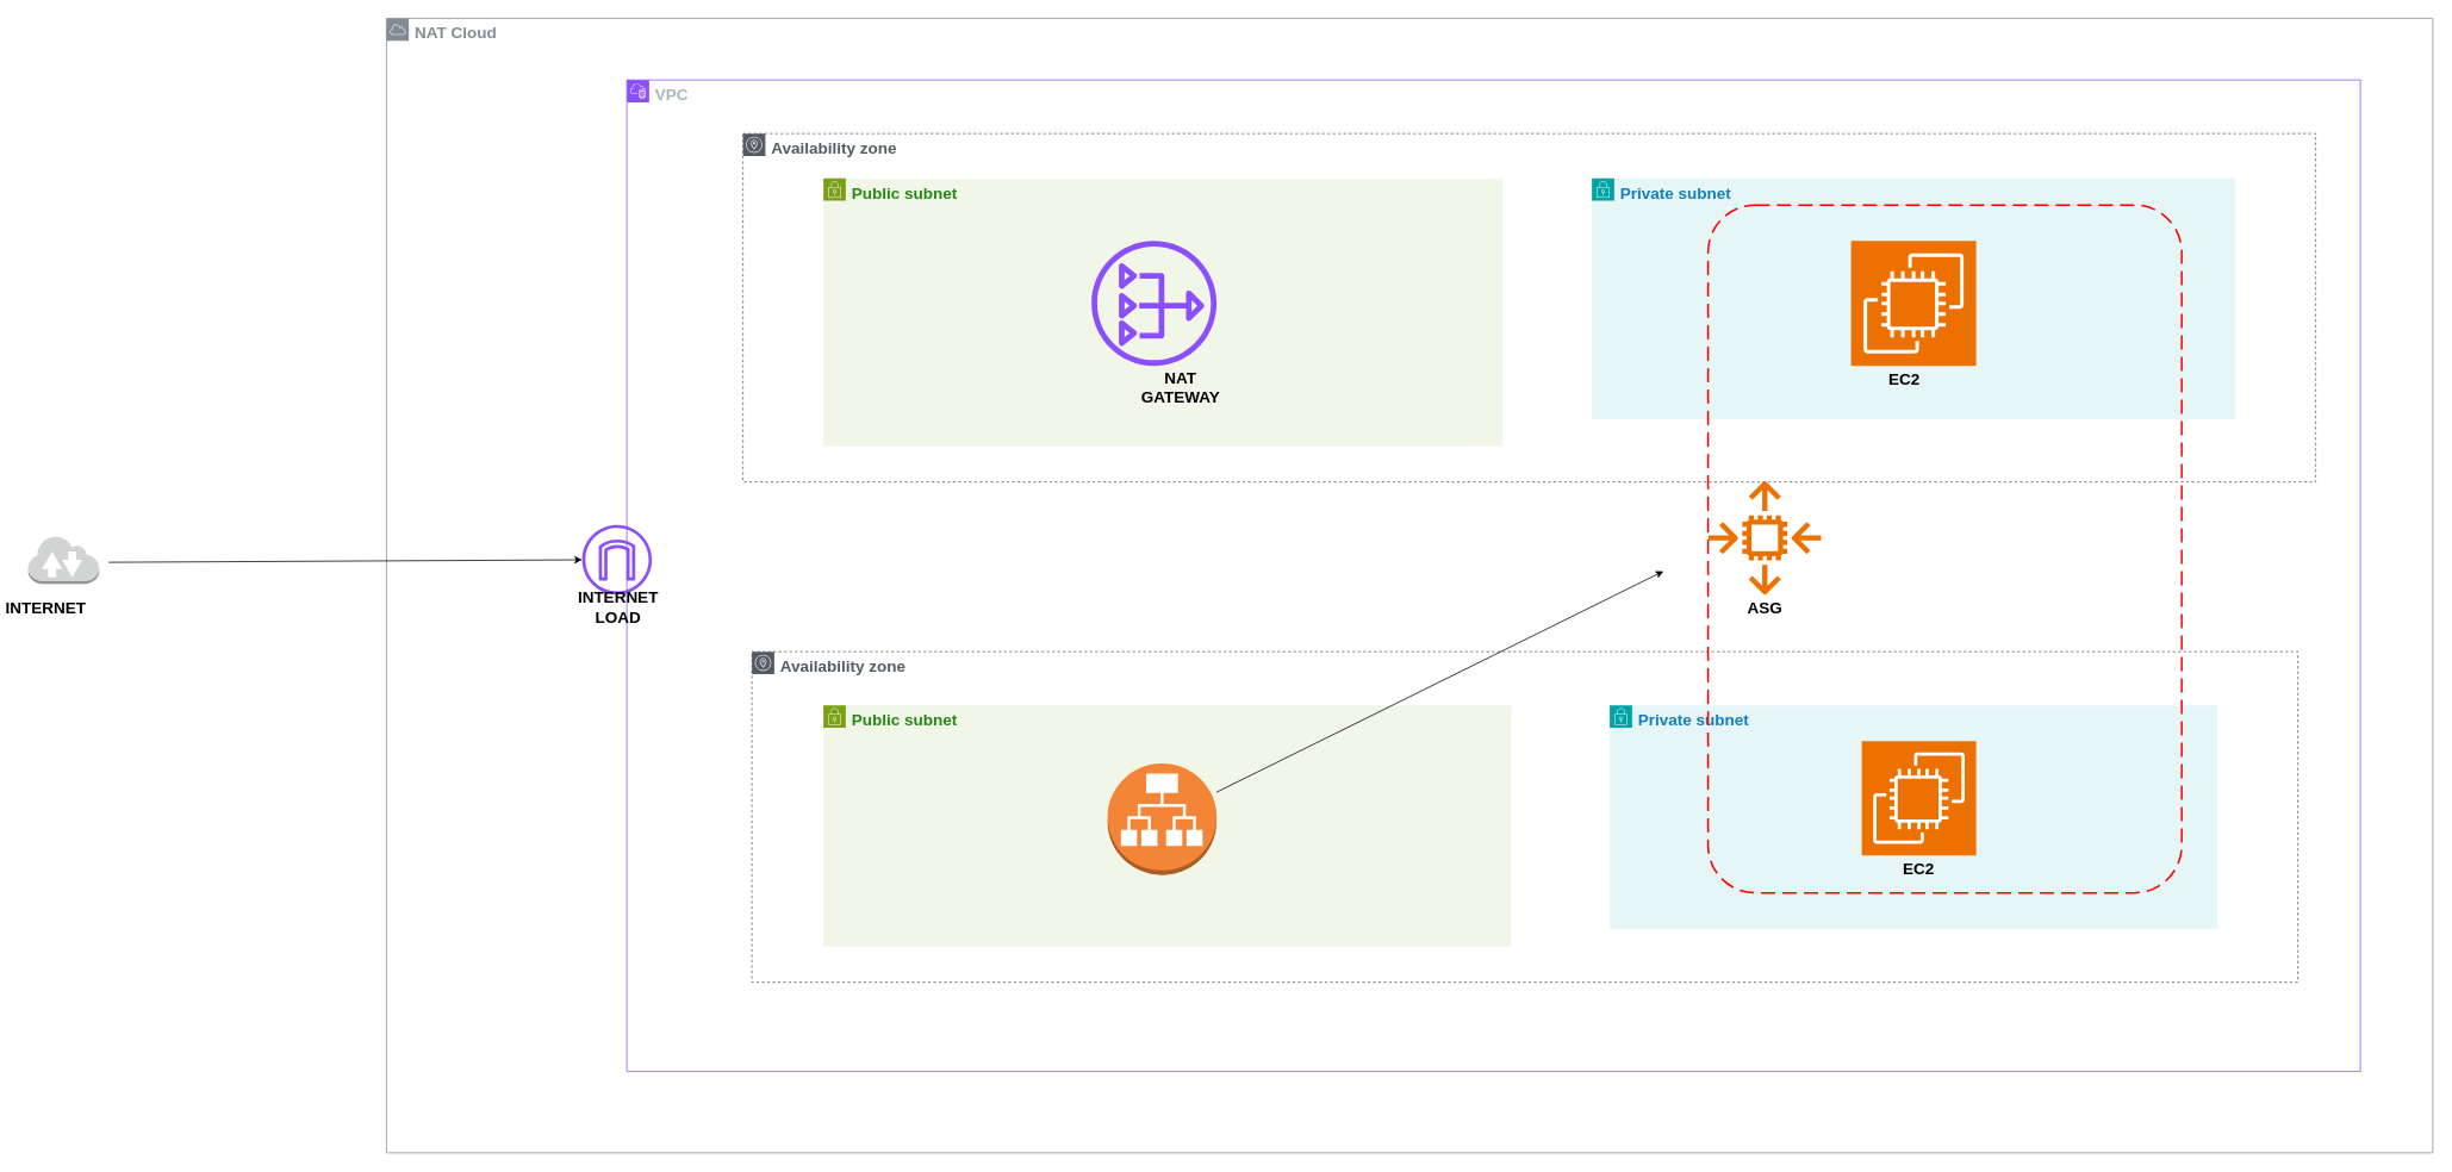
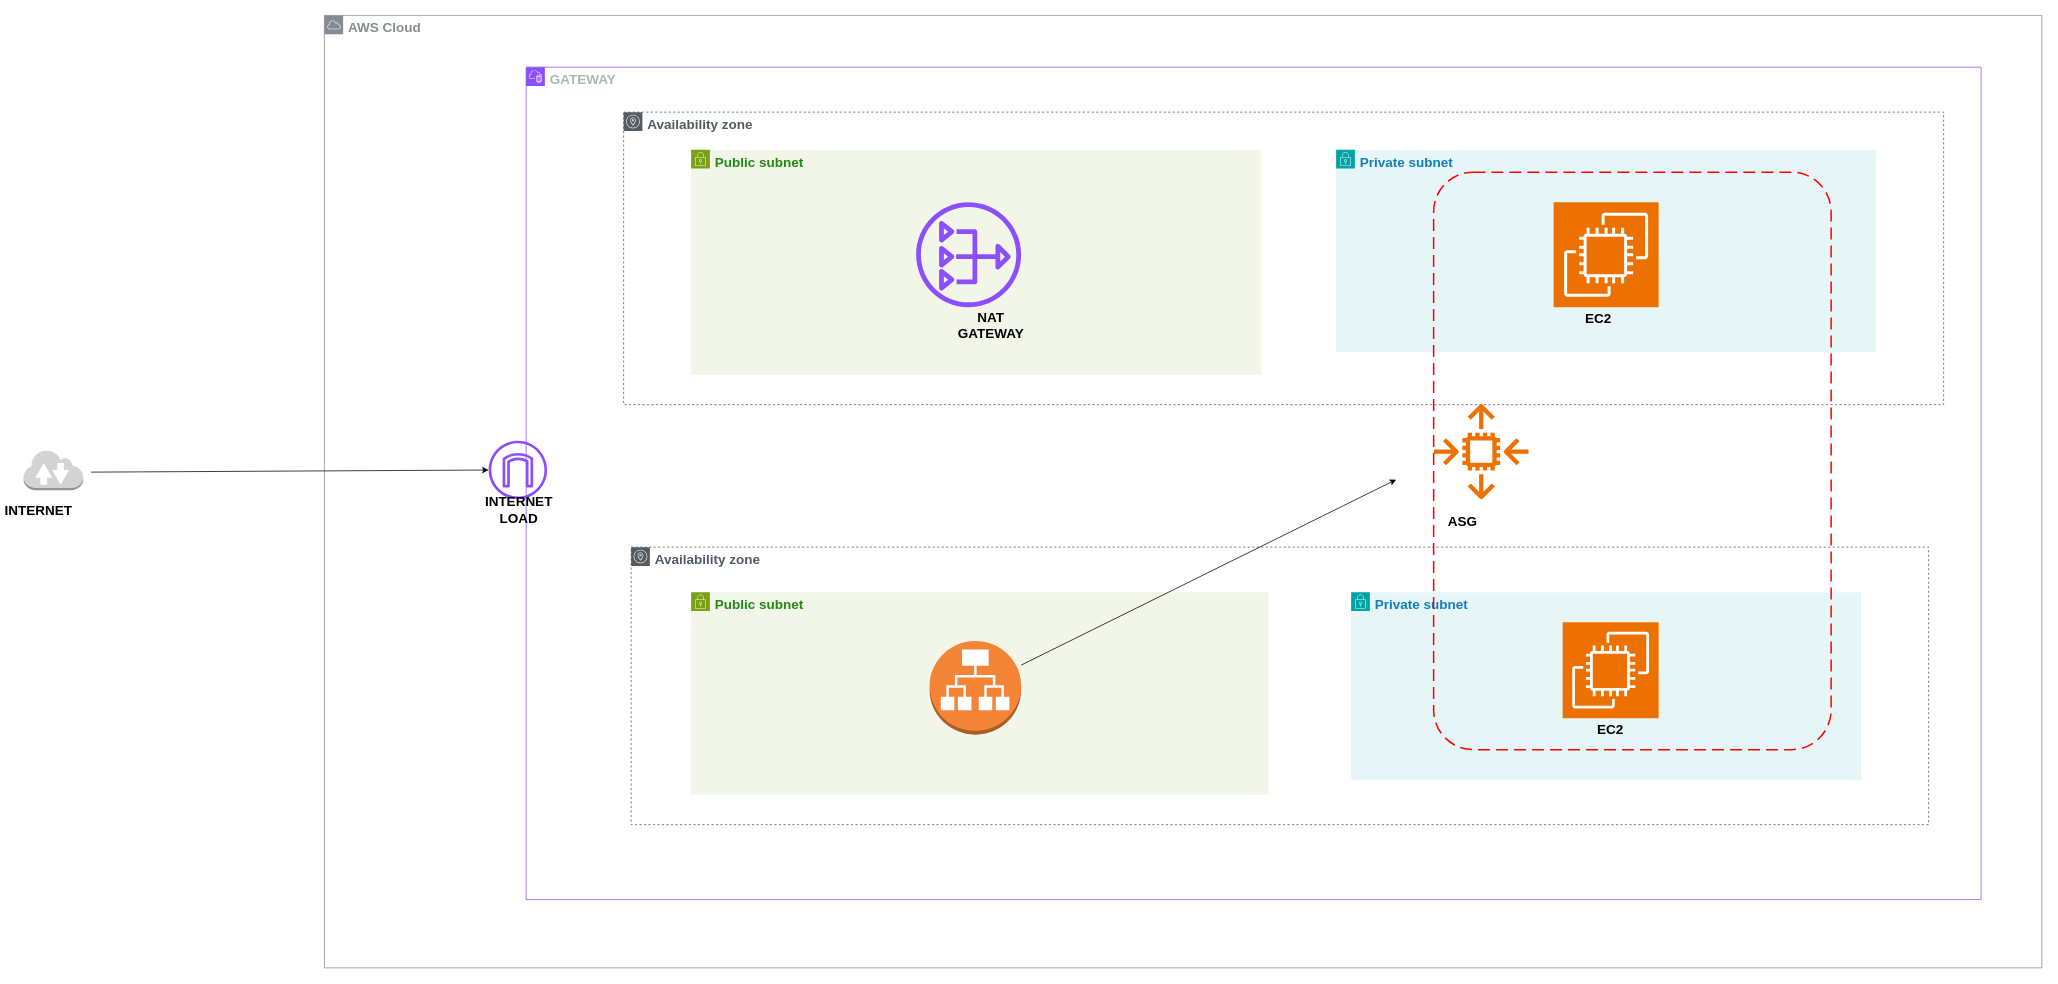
  <mxCell id="0" />
  <mxCell id="1" parent="0" />
- <mxCell id="2" value="VPC" style="points=[[0,0],[0.25,0],[0.5,0],[0.75,0],[1,0],[1,0.25],[1,0.5],[1,0.75],[1,1],[0.75,1],[0.5,1],[0.25,1],[0,1],[0,0.75],[0,0.5],[0,0.25]];outlineConnect=0;gradientColor=none;html=1;whiteSpace=wrap;fontSize=18;fontStyle=1;container=1;pointerEvents=0;collapsible=0;recursiveResize=0;shape=mxgraph.aws4.group;grIcon=mxgraph.aws4.group_vpc2;strokeColor=#8C4FFF;fillColor=none;verticalAlign=top;align=left;spacingLeft=30;fontColor=#AAB7B8;dashed=0;" vertex="1" parent="1"><mxGeometry x="701" y="89" width="1940" height="1110" as="geometry" /></mxCell>
+ <mxCell id="2" value="GATEWAY" style="points=[[0,0],[0.25,0],[0.5,0],[0.75,0],[1,0],[1,0.25],[1,0.5],[1,0.75],[1,1],[0.75,1],[0.5,1],[0.25,1],[0,1],[0,0.75],[0,0.5],[0,0.25]];outlineConnect=0;gradientColor=none;html=1;whiteSpace=wrap;fontSize=18;fontStyle=1;container=1;pointerEvents=0;collapsible=0;recursiveResize=0;shape=mxgraph.aws4.group;grIcon=mxgraph.aws4.group_vpc2;strokeColor=#8C4FFF;fillColor=none;verticalAlign=top;align=left;spacingLeft=30;fontColor=#AAB7B8;dashed=0;" vertex="1" parent="1"><mxGeometry x="701" y="89" width="1940" height="1110" as="geometry" /></mxCell>
  <mxCell id="3" value="Availability zone" style="sketch=0;outlineConnect=0;gradientColor=none;html=1;whiteSpace=wrap;fontSize=18;fontStyle=1;shape=mxgraph.aws4.group;grIcon=mxgraph.aws4.group_availability_zone;strokeColor=#545B64;fillColor=none;verticalAlign=top;align=left;spacingLeft=30;fontColor=#545B64;dashed=1;" vertex="1" parent="1"><mxGeometry x="831" y="149" width="1760" height="390" as="geometry" /></mxCell>
  <mxCell id="4" value="Availability zone" style="sketch=0;outlineConnect=0;gradientColor=none;html=1;whiteSpace=wrap;fontSize=18;fontStyle=1;shape=mxgraph.aws4.group;grIcon=mxgraph.aws4.group_availability_zone;strokeColor=#545B64;fillColor=none;verticalAlign=top;align=left;spacingLeft=30;fontColor=#545B64;dashed=1;" vertex="1" parent="1"><mxGeometry x="841" y="729" width="1730" height="370" as="geometry" /></mxCell>
  <mxCell id="5" value="Public subnet" style="points=[[0,0],[0.25,0],[0.5,0],[0.75,0],[1,0],[1,0.25],[1,0.5],[1,0.75],[1,1],[0.75,1],[0.5,1],[0.25,1],[0,1],[0,0.75],[0,0.5],[0,0.25]];outlineConnect=0;gradientColor=none;html=1;whiteSpace=wrap;fontSize=18;fontStyle=1;container=1;pointerEvents=0;collapsible=0;recursiveResize=0;shape=mxgraph.aws4.group;grIcon=mxgraph.aws4.group_security_group;grStroke=0;strokeColor=#7AA116;fillColor=#F2F6E8;verticalAlign=top;align=left;spacingLeft=30;fontColor=#248814;dashed=0;" vertex="1" parent="1"><mxGeometry x="921" y="199" width="760" height="300" as="geometry" /></mxCell>
  <mxCell id="6" value="Public subnet" style="points=[[0,0],[0.25,0],[0.5,0],[0.75,0],[1,0],[1,0.25],[1,0.5],[1,0.75],[1,1],[0.75,1],[0.5,1],[0.25,1],[0,1],[0,0.75],[0,0.5],[0,0.25]];outlineConnect=0;gradientColor=none;html=1;whiteSpace=wrap;fontSize=18;fontStyle=1;container=1;pointerEvents=0;collapsible=0;recursiveResize=0;shape=mxgraph.aws4.group;grIcon=mxgraph.aws4.group_security_group;grStroke=0;strokeColor=#7AA116;fillColor=#F2F6E8;verticalAlign=top;align=left;spacingLeft=30;fontColor=#248814;dashed=0;" vertex="1" parent="1"><mxGeometry x="921" y="789" width="770" height="270" as="geometry" /></mxCell>
  <mxCell id="7" value="Private subnet" style="points=[[0,0],[0.25,0],[0.5,0],[0.75,0],[1,0],[1,0.25],[1,0.5],[1,0.75],[1,1],[0.75,1],[0.5,1],[0.25,1],[0,1],[0,0.75],[0,0.5],[0,0.25]];outlineConnect=0;gradientColor=none;html=1;whiteSpace=wrap;fontSize=18;fontStyle=1;container=1;pointerEvents=0;collapsible=0;recursiveResize=0;shape=mxgraph.aws4.group;grIcon=mxgraph.aws4.group_security_group;grStroke=0;strokeColor=#00A4A6;fillColor=#E6F6F7;verticalAlign=top;align=left;spacingLeft=30;fontColor=#147EBA;dashed=0;" vertex="1" parent="1"><mxGeometry x="1781" y="199" width="720" height="270" as="geometry" /></mxCell>
  <mxCell id="8" value="Private subnet" style="points=[[0,0],[0.25,0],[0.5,0],[0.75,0],[1,0],[1,0.25],[1,0.5],[1,0.75],[1,1],[0.75,1],[0.5,1],[0.25,1],[0,1],[0,0.75],[0,0.5],[0,0.25]];outlineConnect=0;gradientColor=none;html=1;whiteSpace=wrap;fontSize=18;fontStyle=1;container=1;pointerEvents=0;collapsible=0;recursiveResize=0;shape=mxgraph.aws4.group;grIcon=mxgraph.aws4.group_security_group;grStroke=0;strokeColor=#00A4A6;fillColor=#E6F6F7;verticalAlign=top;align=left;spacingLeft=30;fontColor=#147EBA;dashed=0;" vertex="1" parent="1"><mxGeometry x="1801" y="789" width="680" height="250" as="geometry" /></mxCell>
- <mxCell id="9" value="NAT Cloud" style="sketch=0;outlineConnect=0;gradientColor=none;html=1;whiteSpace=wrap;fontSize=18;fontStyle=1;shape=mxgraph.aws4.group;grIcon=mxgraph.aws4.group_aws_cloud;strokeColor=#858B94;fillColor=none;verticalAlign=top;align=left;spacingLeft=30;fontColor=#858B94;dashed=0;" vertex="1" parent="1"><mxGeometry x="432" y="20" width="2290" height="1270" as="geometry" /></mxCell>
+ <mxCell id="9" value="AWS Cloud" style="sketch=0;outlineConnect=0;gradientColor=none;html=1;whiteSpace=wrap;fontSize=18;fontStyle=1;shape=mxgraph.aws4.group;grIcon=mxgraph.aws4.group_aws_cloud;strokeColor=#858B94;fillColor=none;verticalAlign=top;align=left;spacingLeft=30;fontColor=#858B94;dashed=0;" vertex="1" parent="1"><mxGeometry x="432" y="20" width="2290" height="1270" as="geometry" /></mxCell>
  <mxCell id="10" value="" style="outlineConnect=0;dashed=0;verticalLabelPosition=bottom;verticalAlign=top;align=center;html=1;shape=mxgraph.aws3.internet_2;fillColor=#D2D3D3;gradientColor=none;fontStyle=1;fontSize=18;" vertex="1" parent="1"><mxGeometry x="31" y="599" width="79.5" height="54" as="geometry" /></mxCell>
  <mxCell id="11" value="" style="sketch=0;outlineConnect=0;fontColor=#232F3E;gradientColor=none;fillColor=#8C4FFF;strokeColor=none;dashed=0;verticalLabelPosition=bottom;verticalAlign=top;align=center;html=1;fontSize=18;fontStyle=1;aspect=fixed;pointerEvents=1;shape=mxgraph.aws4.internet_gateway;" vertex="1" parent="1"><mxGeometry x="651" y="587" width="78" height="78" as="geometry" /></mxCell>
  <mxCell id="12" value="" style="endArrow=classic;html=1;rounded=0;fontStyle=1;fontSize=18;" edge="1" parent="1" target="11"><mxGeometry width="50" height="50" relative="1" as="geometry"><mxPoint x="121" y="629" as="sourcePoint" /><mxPoint x="321" y="709" as="targetPoint" /></mxGeometry></mxCell>
  <mxCell id="13" value="" style="sketch=0;outlineConnect=0;fontColor=#232F3E;gradientColor=none;fillColor=#8C4FFF;strokeColor=none;dashed=0;verticalLabelPosition=bottom;verticalAlign=top;align=center;html=1;fontSize=18;fontStyle=1;aspect=fixed;pointerEvents=1;shape=mxgraph.aws4.nat_gateway;" vertex="1" parent="1"><mxGeometry x="1221" y="269" width="140" height="140" as="geometry" /></mxCell>
  <mxCell id="14" value="" style="outlineConnect=0;dashed=0;verticalLabelPosition=bottom;verticalAlign=top;align=center;html=1;shape=mxgraph.aws3.application_load_balancer;fillColor=#F58536;gradientColor=none;fontStyle=1;fontSize=18;" vertex="1" parent="1"><mxGeometry x="1239" y="854" width="122" height="125" as="geometry" /></mxCell>
  <mxCell id="15" value="" style="sketch=0;outlineConnect=0;fontColor=#232F3E;gradientColor=none;fillColor=#ED7100;strokeColor=none;dashed=0;verticalLabelPosition=bottom;verticalAlign=top;align=center;html=1;fontSize=18;fontStyle=1;aspect=fixed;pointerEvents=1;shape=mxgraph.aws4.auto_scaling2;" vertex="1" parent="1"><mxGeometry x="1911" y="538" width="127" height="127" as="geometry" /></mxCell>
  <mxCell id="16" value="" style="rounded=1;arcSize=10;dashed=1;strokeColor=#ff0000;fillColor=none;gradientColor=none;dashPattern=8 4;strokeWidth=2;fontStyle=1;fontSize=18;" vertex="1" parent="1"><mxGeometry x="1911" y="229" width="530" height="770" as="geometry" /></mxCell>
  <mxCell id="17" value="" style="sketch=0;points=[[0,0,0],[0.25,0,0],[0.5,0,0],[0.75,0,0],[1,0,0],[0,1,0],[0.25,1,0],[0.5,1,0],[0.75,1,0],[1,1,0],[0,0.25,0],[0,0.5,0],[0,0.75,0],[1,0.25,0],[1,0.5,0],[1,0.75,0]];outlineConnect=0;fontColor=#232F3E;fillColor=#ED7100;strokeColor=#ffffff;dashed=0;verticalLabelPosition=bottom;verticalAlign=top;align=center;html=1;fontSize=18;fontStyle=1;aspect=fixed;shape=mxgraph.aws4.resourceIcon;resIcon=mxgraph.aws4.ec2;" vertex="1" parent="1"><mxGeometry x="2071" y="269" width="140" height="140" as="geometry" /></mxCell>
  <mxCell id="18" value="" style="sketch=0;points=[[0,0,0],[0.25,0,0],[0.5,0,0],[0.75,0,0],[1,0,0],[0,1,0],[0.25,1,0],[0.5,1,0],[0.75,1,0],[1,1,0],[0,0.25,0],[0,0.5,0],[0,0.75,0],[1,0.25,0],[1,0.5,0],[1,0.75,0]];outlineConnect=0;fontColor=#232F3E;fillColor=#ED7100;strokeColor=#ffffff;dashed=0;verticalLabelPosition=bottom;verticalAlign=top;align=center;html=1;fontSize=18;fontStyle=1;aspect=fixed;shape=mxgraph.aws4.resourceIcon;resIcon=mxgraph.aws4.ec2;" vertex="1" parent="1"><mxGeometry x="2083" y="829" width="128" height="128" as="geometry" /></mxCell>
  <mxCell id="19" value="" style="endArrow=classic;html=1;rounded=0;fontStyle=1;fontSize=18;" edge="1" parent="1" source="14"><mxGeometry width="50" height="50" relative="1" as="geometry"><mxPoint x="1741" y="679" as="sourcePoint" /><mxPoint x="1861" y="639" as="targetPoint" /></mxGeometry></mxCell>
  <mxCell id="20" value="NAT GATEWAY" style="text;strokeColor=none;align=center;fillColor=none;html=1;verticalAlign=middle;whiteSpace=wrap;rounded=0;fontStyle=1;fontSize=18;" vertex="1" parent="1"><mxGeometry x="1291" y="419" width="60" height="30" as="geometry" /></mxCell>
  <mxCell id="21" value="EC2" style="text;strokeColor=none;align=center;fillColor=none;html=1;verticalAlign=middle;whiteSpace=wrap;rounded=0;fontStyle=1;fontSize=18;" vertex="1" parent="1"><mxGeometry x="2101" y="409" width="60" height="30" as="geometry" /></mxCell>
- <mxCell id="22" value="ASG" style="text;strokeColor=none;align=center;fillColor=none;html=1;verticalAlign=middle;whiteSpace=wrap;rounded=0;fontStyle=1;fontSize=18;" vertex="1" parent="1"><mxGeometry x="1944.5" y="665" width="60" height="30" as="geometry" /></mxCell>
+ <mxCell id="22" value="ASG" style="text;strokeColor=none;align=center;fillColor=none;html=1;verticalAlign=middle;whiteSpace=wrap;rounded=0;fontStyle=1;fontSize=18;" vertex="1" parent="1"><mxGeometry x="1919.5" y="680" width="60" height="30" as="geometry" /></mxCell>
  <mxCell id="23" value="EC2" style="text;strokeColor=none;align=center;fillColor=none;html=1;verticalAlign=middle;whiteSpace=wrap;rounded=0;fontStyle=1;fontSize=18;" vertex="1" parent="1"><mxGeometry x="2117" y="957" width="60" height="30" as="geometry" /></mxCell>
  <mxCell id="24" value="INTERNET LOAD" style="text;strokeColor=none;align=center;fillColor=none;html=1;verticalAlign=middle;whiteSpace=wrap;rounded=0;fontStyle=1;fontSize=18;" vertex="1" parent="1"><mxGeometry x="641" y="665" width="101" height="30" as="geometry" /></mxCell>
  <mxCell id="25" value="INTERNET" style="text;strokeColor=none;align=center;fillColor=none;html=1;verticalAlign=middle;whiteSpace=wrap;rounded=0;fontStyle=1;fontSize=18;" vertex="1" parent="1"><mxGeometry x="20.75" y="665" width="60" height="30" as="geometry" /></mxCell>
